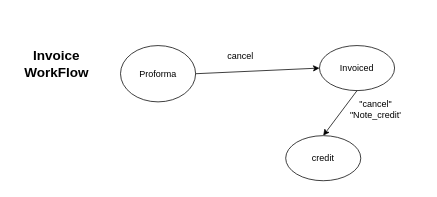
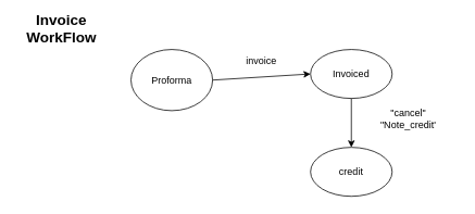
  <mxCell id="0" />
  <mxCell id="1" parent="0" />
- <mxCell id="2" value="&lt;font style=&quot;font-size: 18px;&quot;&gt;&lt;b style=&quot;&quot;&gt;Invoice&lt;br&gt;WorkFlow&lt;br&gt;&lt;/b&gt;&lt;/font&gt;" style="text;html=1;strokeColor=none;fillColor=none;align=center;verticalAlign=middle;whiteSpace=wrap;rounded=0;" parent="1" vertex="1"><mxGeometry x="20" y="70" width="110" height="30" as="geometry" /></mxCell>
+ <mxCell id="2" value="&lt;font style=&quot;font-size: 18px;&quot;&gt;&lt;b style=&quot;&quot;&gt;Invoice&lt;br&gt;WorkFlow&lt;br&gt;&lt;/b&gt;&lt;/font&gt;" style="text;html=1;strokeColor=none;fillColor=none;align=center;verticalAlign=middle;whiteSpace=wrap;rounded=0;" parent="1" vertex="1"><mxGeometry x="20" y="20" width="110" height="30" as="geometry" /></mxCell>
  <mxCell id="3" value="Proforma" style="ellipse;whiteSpace=wrap;html=1;" parent="1" vertex="1"><mxGeometry x="160" y="60" width="100" height="75" as="geometry" /></mxCell>
- <mxCell id="4" value="Invoiced" style="ellipse;whiteSpace=wrap;html=1;" parent="1" vertex="1"><mxGeometry x="425" y="60" width="100" height="60" as="geometry" /></mxCell>
+ <mxCell id="4" value="Invoiced" style="ellipse;whiteSpace=wrap;html=1;" parent="1" vertex="1"><mxGeometry x="380" y="60" width="100" height="60" as="geometry" /></mxCell>
  <mxCell id="5" value="credit" style="ellipse;whiteSpace=wrap;html=1;" parent="1" vertex="1"><mxGeometry x="380" y="180" width="100" height="60" as="geometry" /></mxCell>
  <mxCell id="6" value="" style="endArrow=classic;html=1;rounded=0;exitX=1;exitY=0.5;exitDx=0;exitDy=0;entryX=0;entryY=0.5;entryDx=0;entryDy=0;" parent="1" source="3" target="4" edge="1"><mxGeometry width="50" height="50" relative="1" as="geometry"><mxPoint x="440" y="230" as="sourcePoint" /><mxPoint x="490" y="180" as="targetPoint" /></mxGeometry></mxCell>
  <mxCell id="7" value="" style="endArrow=classic;html=1;rounded=0;exitX=0.5;exitY=1;exitDx=0;exitDy=0;entryX=0.5;entryY=0;entryDx=0;entryDy=0;" parent="1" source="4" target="5" edge="1"><mxGeometry width="50" height="50" relative="1" as="geometry"><mxPoint x="440" y="230" as="sourcePoint" /><mxPoint x="490" y="180" as="targetPoint" /></mxGeometry></mxCell>
  <mxCell id="8" value="&quot;cancel&quot;&lt;br&gt;&quot;Note_credit'" style="text;html=1;strokeColor=none;fillColor=none;align=center;verticalAlign=middle;whiteSpace=wrap;rounded=0;" parent="1" vertex="1"><mxGeometry x="440" y="130" width="120" height="30" as="geometry" /></mxCell>
- <mxCell id="9" value="cancel" style="text;html=1;strokeColor=none;fillColor=none;align=center;verticalAlign=middle;whiteSpace=wrap;rounded=0;" parent="1" vertex="1"><mxGeometry x="290" y="60" width="60" height="30" as="geometry" /></mxCell>
+ <mxCell id="9" value="invoice" style="text;html=1;strokeColor=none;fillColor=none;align=center;verticalAlign=middle;whiteSpace=wrap;rounded=0;" parent="1" vertex="1"><mxGeometry x="290" y="60" width="60" height="30" as="geometry" /></mxCell>
